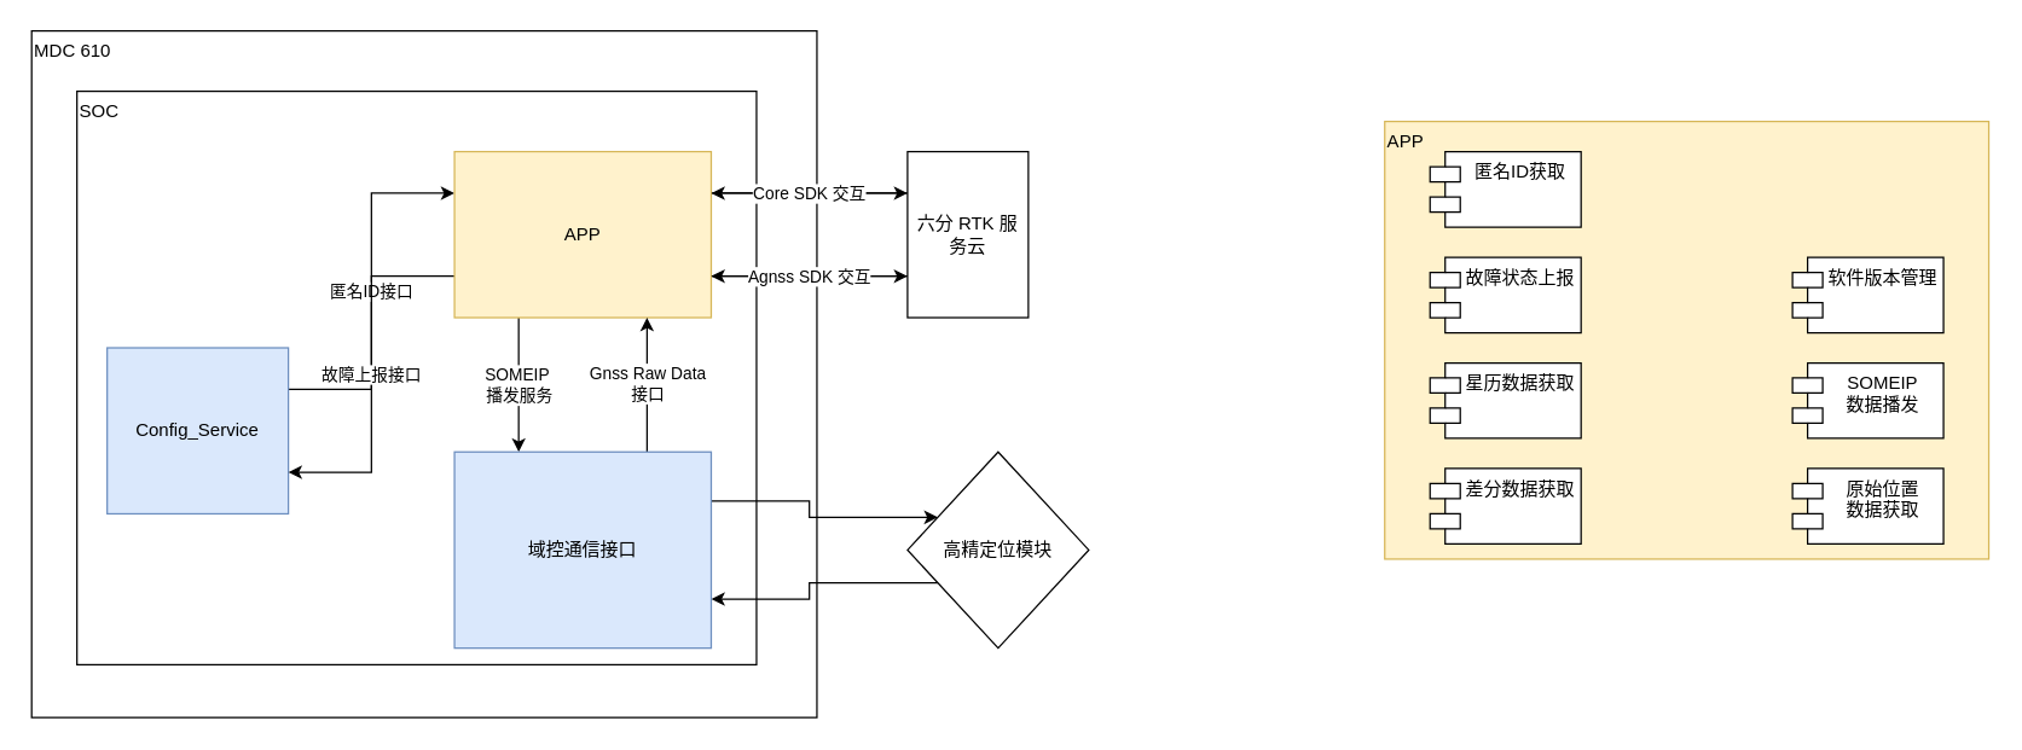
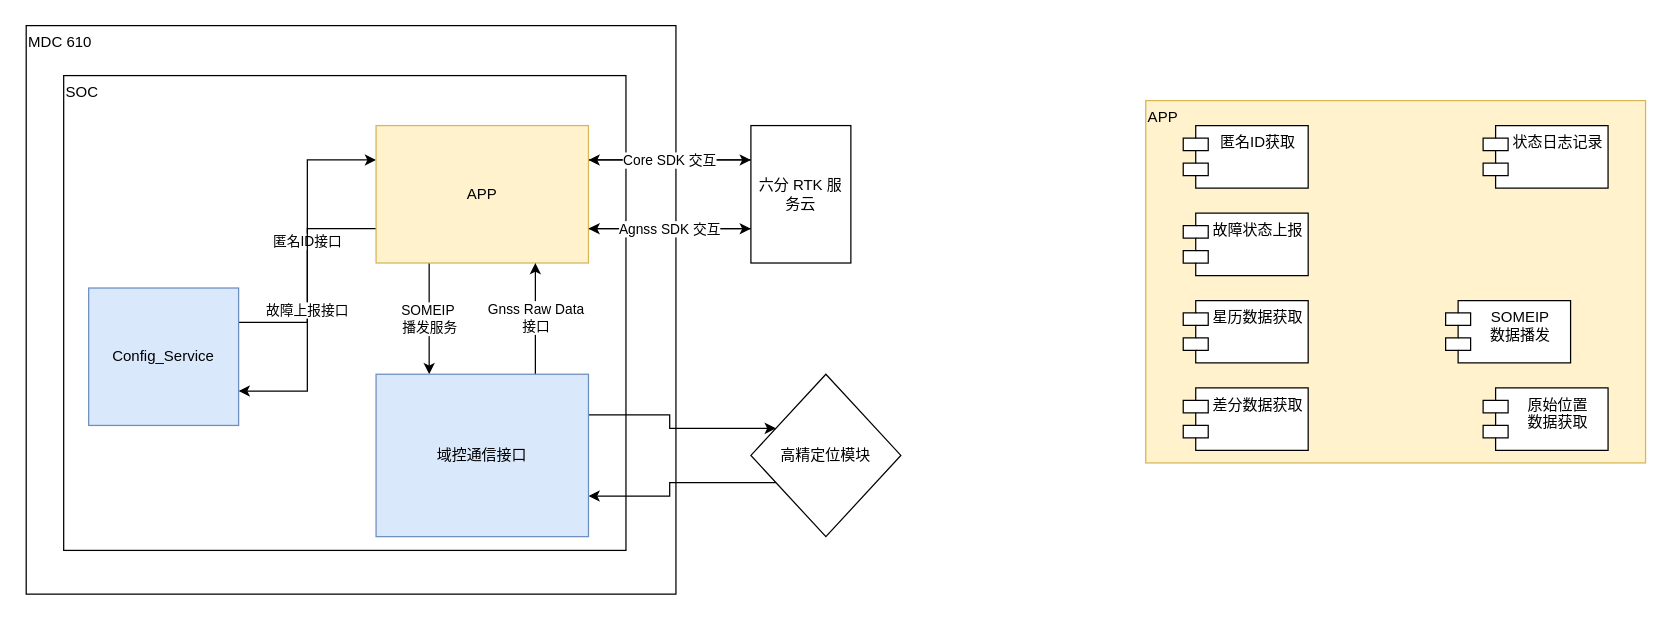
  <mxCell id="0" />
  <mxCell id="1" parent="0" />
  <mxCell id="2" value="&lt;div style=&quot;&quot;&gt;&lt;span&gt;MDC 610&lt;/span&gt;&lt;/div&gt;" style="rounded=0;whiteSpace=wrap;html=1;align=left;verticalAlign=top;" vertex="1" parent="1"><mxGeometry x="20" y="20" width="520" height="455" as="geometry" /></mxCell>
  <mxCell id="3" value="SOC" style="rounded=0;whiteSpace=wrap;html=1;align=left;verticalAlign=top;" vertex="1" parent="1"><mxGeometry x="50" y="60" width="450" height="380" as="geometry" /></mxCell>
  <mxCell id="4" value="匿名ID接口" style="edgeStyle=orthogonalEdgeStyle;rounded=0;orthogonalLoop=1;jettySize=auto;html=1;exitX=1;exitY=0.25;exitDx=0;exitDy=0;entryX=0;entryY=0.25;entryDx=0;entryDy=0;" edge="1" parent="1" source="5" target="10"><mxGeometry relative="1" as="geometry" /></mxCell>
  <mxCell id="5" value="Config_Service" style="rounded=0;whiteSpace=wrap;html=1;fillColor=#dae8fc;strokeColor=#6c8ebf;" vertex="1" parent="1"><mxGeometry x="70" y="230" width="120" height="110" as="geometry" /></mxCell>
  <mxCell id="6" value="故障上报接口" style="edgeStyle=orthogonalEdgeStyle;rounded=0;orthogonalLoop=1;jettySize=auto;html=1;entryX=1;entryY=0.75;entryDx=0;entryDy=0;exitX=0;exitY=0.75;exitDx=0;exitDy=0;" edge="1" parent="1" source="10" target="5"><mxGeometry relative="1" as="geometry" /></mxCell>
  <mxCell id="7" value="SOMEIP&amp;nbsp;&lt;br&gt;播发服务" style="edgeStyle=orthogonalEdgeStyle;rounded=0;orthogonalLoop=1;jettySize=auto;html=1;exitX=0.25;exitY=1;exitDx=0;exitDy=0;entryX=0.25;entryY=0;entryDx=0;entryDy=0;" edge="1" parent="1" source="10" target="25"><mxGeometry relative="1" as="geometry" /></mxCell>
  <mxCell id="8" style="edgeStyle=orthogonalEdgeStyle;rounded=0;orthogonalLoop=1;jettySize=auto;html=1;exitX=1;exitY=0.25;exitDx=0;exitDy=0;entryX=0;entryY=0.25;entryDx=0;entryDy=0;" edge="1" parent="1" source="10" target="28"><mxGeometry relative="1" as="geometry" /></mxCell>
  <mxCell id="9" style="edgeStyle=orthogonalEdgeStyle;rounded=0;orthogonalLoop=1;jettySize=auto;html=1;exitX=1;exitY=0.75;exitDx=0;exitDy=0;entryX=0;entryY=0.75;entryDx=0;entryDy=0;" edge="1" parent="1" source="10" target="28"><mxGeometry relative="1" as="geometry" /></mxCell>
  <mxCell id="10" value="APP" style="rounded=0;whiteSpace=wrap;html=1;align=center;verticalAlign=middle;fillColor=#fff2cc;strokeColor=#d6b656;" vertex="1" parent="1"><mxGeometry x="300" y="100" width="170" height="110" as="geometry" /></mxCell>
  <mxCell id="11" value="" style="group" vertex="1" connectable="0" parent="1"><mxGeometry x="916" y="80" width="400" height="290" as="geometry" /></mxCell>
  <mxCell id="12" value="APP" style="rounded=0;whiteSpace=wrap;html=1;align=left;verticalAlign=top;fillColor=#fff2cc;strokeColor=#d6b656;" vertex="1" parent="11"><mxGeometry width="400" height="290" as="geometry" /></mxCell>
- <mxCell id="13" value="软件版本管理" style="shape=module;align=left;spacingLeft=20;align=center;verticalAlign=top;" vertex="1" parent="11"><mxGeometry x="270" y="90" width="100" height="50" as="geometry" /></mxCell>
  <mxCell id="14" value="匿名ID获取" style="shape=module;align=left;spacingLeft=20;align=center;verticalAlign=top;" vertex="1" parent="11"><mxGeometry x="30" y="20" width="100" height="50" as="geometry" /></mxCell>
  <mxCell id="15" value="星历数据获取" style="shape=module;align=left;spacingLeft=20;align=center;verticalAlign=top;" vertex="1" parent="11"><mxGeometry x="30" y="160" width="100" height="50" as="geometry" /></mxCell>
  <mxCell id="16" value="差分数据获取" style="shape=module;align=left;spacingLeft=20;align=center;verticalAlign=top;" vertex="1" parent="11"><mxGeometry x="30" y="230" width="100" height="50" as="geometry" /></mxCell>
  <mxCell id="17" value="故障状态上报" style="shape=module;align=left;spacingLeft=20;align=center;verticalAlign=top;" vertex="1" parent="11"><mxGeometry x="30" y="90" width="100" height="50" as="geometry" /></mxCell>
+ <mxCell id="18" value="状态日志记录" style="shape=module;align=left;spacingLeft=20;align=center;verticalAlign=top;" vertex="1" parent="11"><mxGeometry x="270" y="20" width="100" height="50" as="geometry" /></mxCell>
  <mxCell id="19" value="原始位置&#10;数据获取" style="shape=module;align=left;spacingLeft=20;align=center;verticalAlign=top;" vertex="1" parent="11"><mxGeometry x="270" y="230" width="100" height="50" as="geometry" /></mxCell>
- <mxCell id="20" value="SOMEIP&#10;数据播发" style="shape=module;align=left;spacingLeft=20;align=center;verticalAlign=top;" vertex="1" parent="11"><mxGeometry x="270" y="160" width="100" height="50" as="geometry" /></mxCell>
+ <mxCell id="20" value="SOMEIP&#10;数据播发" style="shape=module;align=left;spacingLeft=20;align=center;verticalAlign=top;" vertex="1" parent="11"><mxGeometry x="240" y="160" width="100" height="50" as="geometry" /></mxCell>
  <mxCell id="21" style="edgeStyle=orthogonalEdgeStyle;rounded=0;orthogonalLoop=1;jettySize=auto;html=1;exitX=0;exitY=0.75;exitDx=0;exitDy=0;entryX=1;entryY=0.75;entryDx=0;entryDy=0;" edge="1" parent="1" source="22" target="25"><mxGeometry relative="1" as="geometry" /></mxCell>
  <mxCell id="22" value="高精定位模块" style="rhombus;whiteSpace=wrap;html=1;align=center;verticalAlign=middle;" vertex="1" parent="1"><mxGeometry x="600" y="299" width="120" height="130" as="geometry" /></mxCell>
  <mxCell id="23" style="edgeStyle=orthogonalEdgeStyle;rounded=0;orthogonalLoop=1;jettySize=auto;html=1;exitX=1;exitY=0.25;exitDx=0;exitDy=0;entryX=0;entryY=0.25;entryDx=0;entryDy=0;" edge="1" parent="1" source="25" target="22"><mxGeometry relative="1" as="geometry" /></mxCell>
  <mxCell id="24" value="Gnss Raw Data&lt;br&gt;接口" style="edgeStyle=orthogonalEdgeStyle;rounded=0;orthogonalLoop=1;jettySize=auto;html=1;exitX=0.75;exitY=0;exitDx=0;exitDy=0;entryX=0.75;entryY=1;entryDx=0;entryDy=0;" edge="1" parent="1" source="25" target="10"><mxGeometry relative="1" as="geometry" /></mxCell>
  <mxCell id="25" value="域控通信接口" style="rounded=0;whiteSpace=wrap;html=1;fillColor=#dae8fc;strokeColor=#6c8ebf;" vertex="1" parent="1"><mxGeometry x="300" y="299" width="170" height="130" as="geometry" /></mxCell>
  <mxCell id="26" value="Core SDK 交互" style="edgeStyle=orthogonalEdgeStyle;rounded=0;orthogonalLoop=1;jettySize=auto;html=1;exitX=0;exitY=0.25;exitDx=0;exitDy=0;entryX=1;entryY=0.25;entryDx=0;entryDy=0;" edge="1" parent="1" source="28" target="10"><mxGeometry relative="1" as="geometry" /></mxCell>
  <mxCell id="27" value="Agnss SDK 交互" style="edgeStyle=orthogonalEdgeStyle;rounded=0;orthogonalLoop=1;jettySize=auto;html=1;exitX=0;exitY=0.75;exitDx=0;exitDy=0;entryX=1;entryY=0.75;entryDx=0;entryDy=0;" edge="1" parent="1" source="28" target="10"><mxGeometry relative="1" as="geometry" /></mxCell>
  <mxCell id="28" value="六分 RTK 服务云" style="rounded=0;whiteSpace=wrap;html=1;align=center;verticalAlign=middle;" vertex="1" parent="1"><mxGeometry x="600" y="100" width="80" height="110" as="geometry" /></mxCell>
